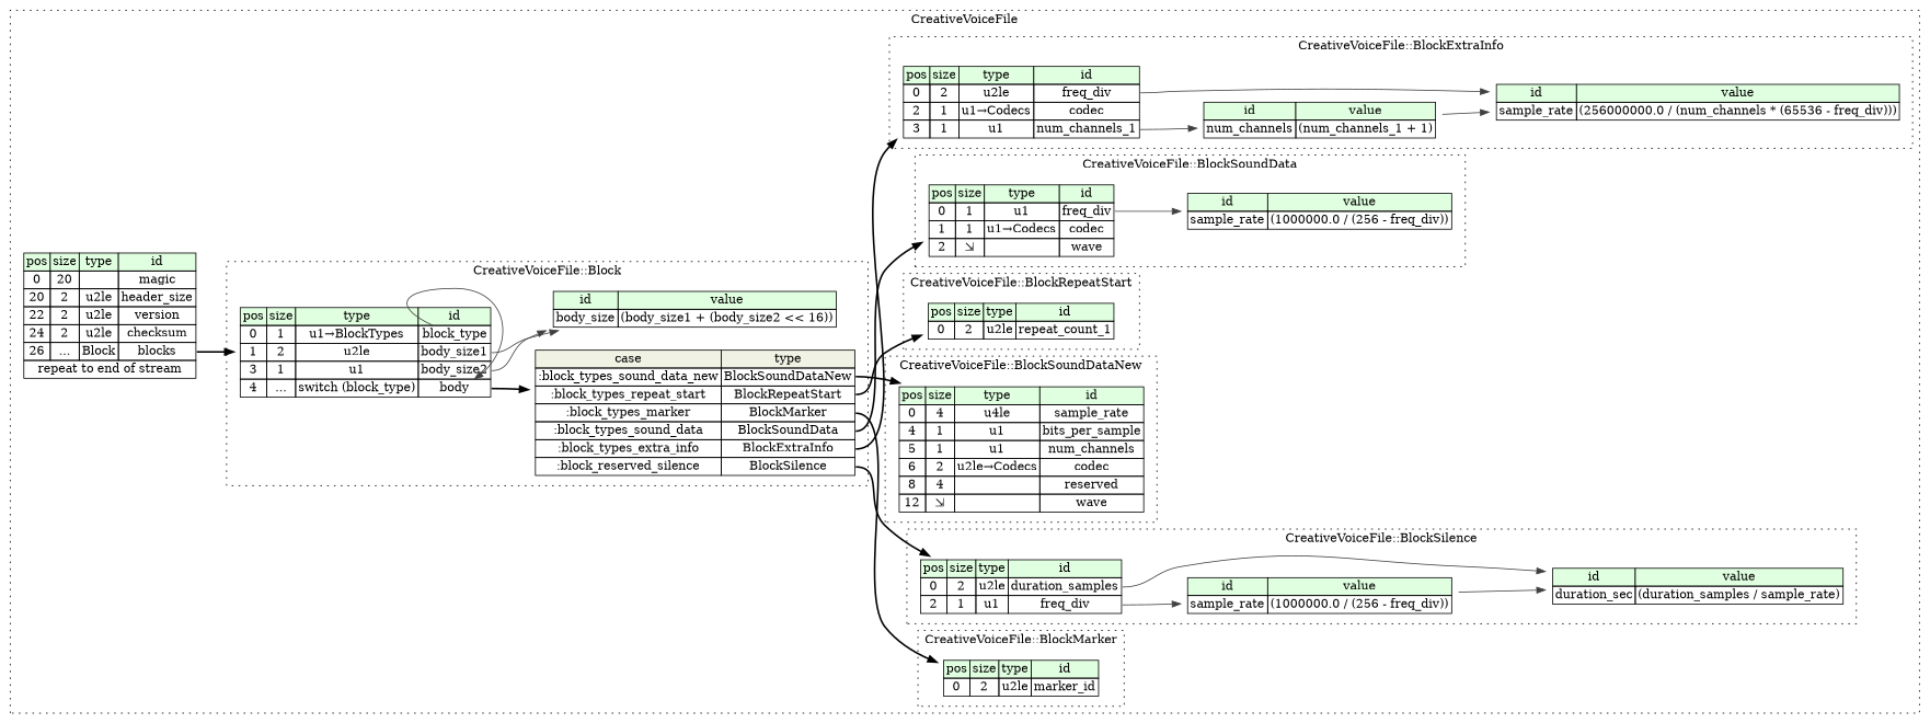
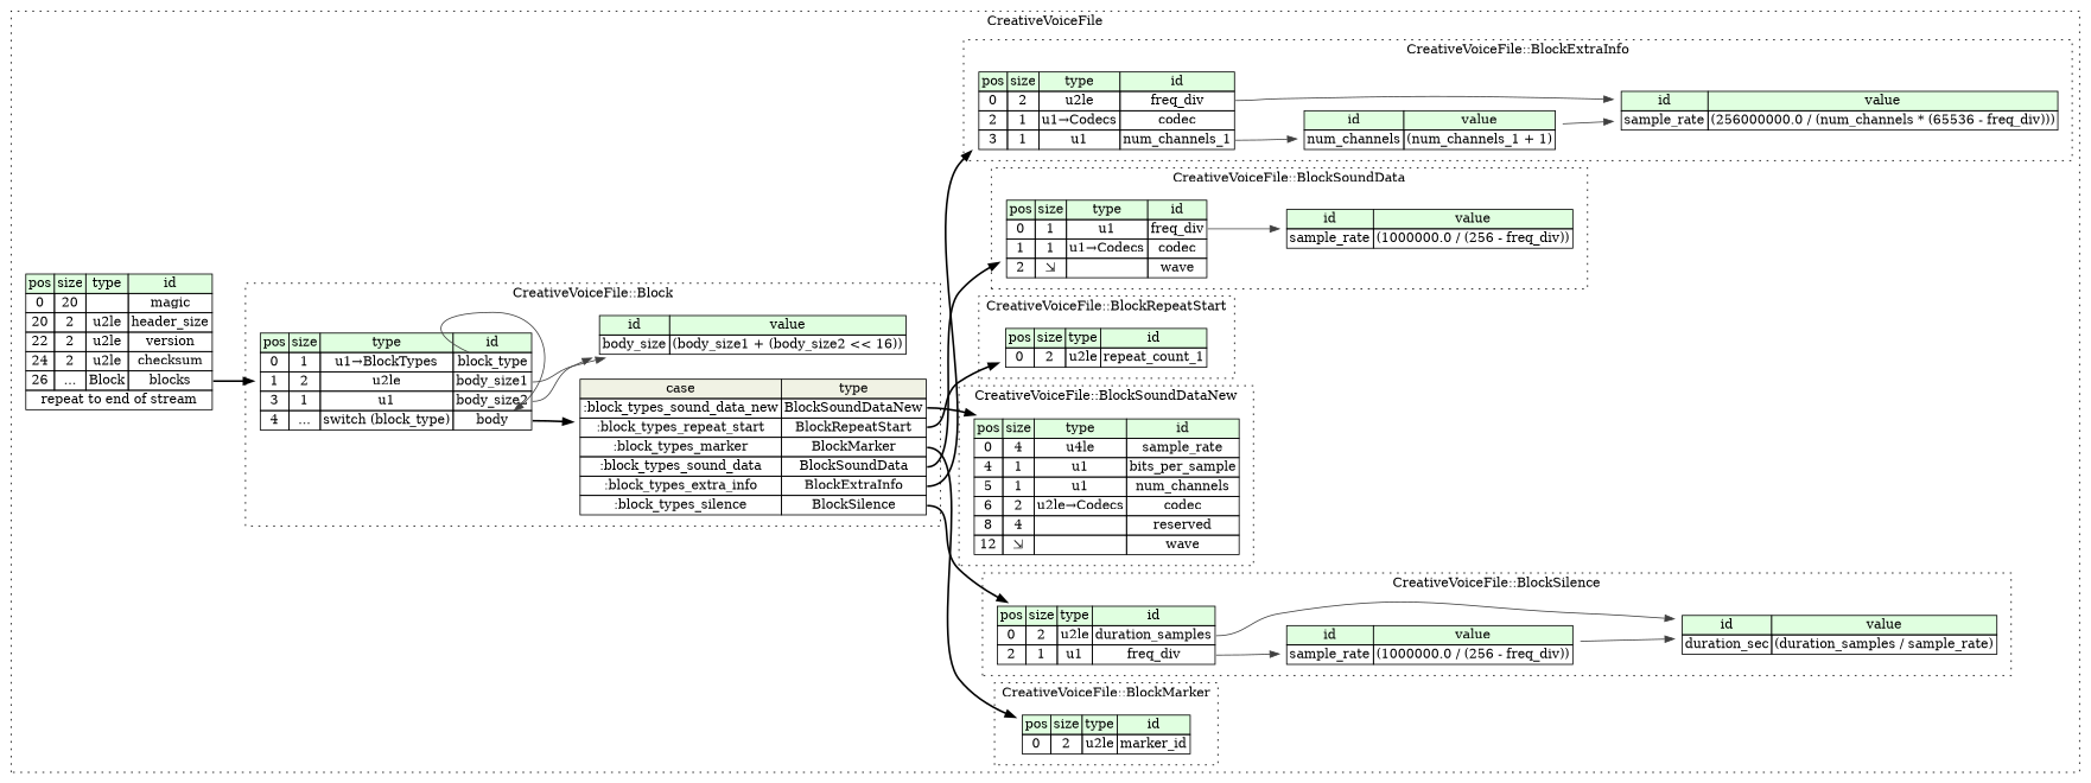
  digraph {
    rankdir=LR
    node [shape=plaintext]
    edge [color="#404040" tailport=freq_div_type]
    n1 [label=<<TABLE BORDER="0" CELLBORDER="1" CELLSPACING="0"> 				<TR><TD BGCOLOR="#E0FFE0">pos</TD><TD BGCOLOR="#E0FFE0">size</TD><TD BGCOLOR="#E0FFE0">type</TD><TD BGCOLOR="#E0FFE0">id</TD></TR> 				<TR><TD PORT="marker_id_pos">0</TD><TD PORT="marker_id_size">2</TD><TD>u2le</TD><TD PORT="marker_id_type">marker_id</TD></TR> 			</TABLE>>]
    n2 [label=<<TABLE BORDER="0" CELLBORDER="1" CELLSPACING="0"> 				<TR><TD BGCOLOR="#E0FFE0">pos</TD><TD BGCOLOR="#E0FFE0">size</TD><TD BGCOLOR="#E0FFE0">type</TD><TD BGCOLOR="#E0FFE0">id</TD></TR> 				<TR><TD PORT="duration_samples_pos">0</TD><TD PORT="duration_samples_size">2</TD><TD>u2le</TD><TD PORT="duration_samples_type">duration_samples</TD></TR> 				<TR><TD PORT="freq_div_pos">2</TD><TD PORT="freq_div_size">1</TD><TD>u1</TD><TD PORT="freq_div_type">freq_div</TD></TR> 			</TABLE>>]
    n3 [label=<<TABLE BORDER="0" CELLBORDER="1" CELLSPACING="0"> 				<TR><TD BGCOLOR="#E0FFE0">id</TD><TD BGCOLOR="#E0FFE0">value</TD></TR> 				<TR><TD>sample_rate</TD><TD>(1000000.0 / (256 - freq_div))</TD></TR> 			</TABLE>>]
    n4 [label=<<TABLE BORDER="0" CELLBORDER="1" CELLSPACING="0"> 				<TR><TD BGCOLOR="#E0FFE0">id</TD><TD BGCOLOR="#E0FFE0">value</TD></TR> 				<TR><TD>duration_sec</TD><TD>(duration_samples / sample_rate)</TD></TR> 			</TABLE>>]
    n5 [label=<<TABLE BORDER="0" CELLBORDER="1" CELLSPACING="0"> 				<TR><TD BGCOLOR="#E0FFE0">pos</TD><TD BGCOLOR="#E0FFE0">size</TD><TD BGCOLOR="#E0FFE0">type</TD><TD BGCOLOR="#E0FFE0">id</TD></TR> 				<TR><TD PORT="block_type_pos">0</TD><TD PORT="block_type_size">1</TD><TD>u1→BlockTypes</TD><TD PORT="block_type_type">block_type</TD></TR> 				<TR><TD PORT="body_size1_pos">1</TD><TD PORT="body_size1_size">2</TD><TD>u2le</TD><TD PORT="body_size1_type">body_size1</TD></TR> 				<TR><TD PORT="body_size2_pos">3</TD><TD PORT="body_size2_size">1</TD><TD>u1</TD><TD PORT="body_size2_type">body_size2</TD></TR> 				<TR><TD PORT="body_pos">4</TD><TD PORT="body_size">...</TD><TD>switch (block_type)</TD><TD PORT="body_type">body</TD></TR> 			</TABLE>>]
    n6 [label=<<TABLE BORDER="0" CELLBORDER="1" CELLSPACING="0"> 				<TR><TD BGCOLOR="#E0FFE0">id</TD><TD BGCOLOR="#E0FFE0">value</TD></TR> 				<TR><TD>body_size</TD><TD>(body_size1 + (body_size2 &lt;&lt; 16))</TD></TR> 			</TABLE>>]
-   n7 [label=<<TABLE BORDER="0" CELLBORDER="1" CELLSPACING="0"> 	<TR><TD BGCOLOR="#F0F2E4">case</TD><TD BGCOLOR="#F0F2E4">type</TD></TR> 	<TR><TD>:block_types_sound_data_new</TD><TD PORT="case0">BlockSoundDataNew</TD></TR> 	<TR><TD>:block_types_repeat_start</TD><TD PORT="case1">BlockRepeatStart</TD></TR> 	<TR><TD>:block_types_marker</TD><TD PORT="case2">BlockMarker</TD></TR> 	<TR><TD>:block_types_sound_data</TD><TD PORT="case3">BlockSoundData</TD></TR> 	<TR><TD>:block_types_extra_info</TD><TD PORT="case4">BlockExtraInfo</TD></TR> 	<TR><TD>:block_reserved_silence</TD><TD PORT="case5">BlockSilence</TD></TR> </TABLE>>]
+   n7 [label=<<TABLE BORDER="0" CELLBORDER="1" CELLSPACING="0"> 	<TR><TD BGCOLOR="#F0F2E4">case</TD><TD BGCOLOR="#F0F2E4">type</TD></TR> 	<TR><TD>:block_types_sound_data_new</TD><TD PORT="case0">BlockSoundDataNew</TD></TR> 	<TR><TD>:block_types_repeat_start</TD><TD PORT="case1">BlockRepeatStart</TD></TR> 	<TR><TD>:block_types_marker</TD><TD PORT="case2">BlockMarker</TD></TR> 	<TR><TD>:block_types_sound_data</TD><TD PORT="case3">BlockSoundData</TD></TR> 	<TR><TD>:block_types_extra_info</TD><TD PORT="case4">BlockExtraInfo</TD></TR> 	<TR><TD>:block_types_silence</TD><TD PORT="case5">BlockSilence</TD></TR> </TABLE>>]
    n8 [label=<<TABLE BORDER="0" CELLBORDER="1" CELLSPACING="0"> 				<TR><TD BGCOLOR="#E0FFE0">pos</TD><TD BGCOLOR="#E0FFE0">size</TD><TD BGCOLOR="#E0FFE0">type</TD><TD BGCOLOR="#E0FFE0">id</TD></TR> 				<TR><TD PORT="sample_rate_pos">0</TD><TD PORT="sample_rate_size">4</TD><TD>u4le</TD><TD PORT="sample_rate_type">sample_rate</TD></TR> 				<TR><TD PORT="bits_per_sample_pos">4</TD><TD PORT="bits_per_sample_size">1</TD><TD>u1</TD><TD PORT="bits_per_sample_type">bits_per_sample</TD></TR> 				<TR><TD PORT="num_channels_pos">5</TD><TD PORT="num_channels_size">1</TD><TD>u1</TD><TD PORT="num_channels_type">num_channels</TD></TR> 				<TR><TD PORT="codec_pos">6</TD><TD PORT="codec_size">2</TD><TD>u2le→Codecs</TD><TD PORT="codec_type">codec</TD></TR> 				<TR><TD PORT="reserved_pos">8</TD><TD PORT="reserved_size">4</TD><TD></TD><TD PORT="reserved_type">reserved</TD></TR> 				<TR><TD PORT="wave_pos">12</TD><TD PORT="wave_size">⇲</TD><TD></TD><TD PORT="wave_type">wave</TD></TR> 			</TABLE>>]
    n9 [label=<<TABLE BORDER="0" CELLBORDER="1" CELLSPACING="0"> 				<TR><TD BGCOLOR="#E0FFE0">pos</TD><TD BGCOLOR="#E0FFE0">size</TD><TD BGCOLOR="#E0FFE0">type</TD><TD BGCOLOR="#E0FFE0">id</TD></TR> 				<TR><TD PORT="repeat_count_1_pos">0</TD><TD PORT="repeat_count_1_size">2</TD><TD>u2le</TD><TD PORT="repeat_count_1_type">repeat_count_1</TD></TR> 			</TABLE>>]
    n10 [label=<<TABLE BORDER="0" CELLBORDER="1" CELLSPACING="0"> 				<TR><TD BGCOLOR="#E0FFE0">pos</TD><TD BGCOLOR="#E0FFE0">size</TD><TD BGCOLOR="#E0FFE0">type</TD><TD BGCOLOR="#E0FFE0">id</TD></TR> 				<TR><TD PORT="freq_div_pos">0</TD><TD PORT="freq_div_size">1</TD><TD>u1</TD><TD PORT="freq_div_type">freq_div</TD></TR> 				<TR><TD PORT="codec_pos">1</TD><TD PORT="codec_size">1</TD><TD>u1→Codecs</TD><TD PORT="codec_type">codec</TD></TR> 				<TR><TD PORT="wave_pos">2</TD><TD PORT="wave_size">⇲</TD><TD></TD><TD PORT="wave_type">wave</TD></TR> 			</TABLE>>]
    n11 [label=<<TABLE BORDER="0" CELLBORDER="1" CELLSPACING="0"> 				<TR><TD BGCOLOR="#E0FFE0">id</TD><TD BGCOLOR="#E0FFE0">value</TD></TR> 				<TR><TD>sample_rate</TD><TD>(1000000.0 / (256 - freq_div))</TD></TR> 			</TABLE>>]
    n12 [label=<<TABLE BORDER="0" CELLBORDER="1" CELLSPACING="0"> 				<TR><TD BGCOLOR="#E0FFE0">pos</TD><TD BGCOLOR="#E0FFE0">size</TD><TD BGCOLOR="#E0FFE0">type</TD><TD BGCOLOR="#E0FFE0">id</TD></TR> 				<TR><TD PORT="freq_div_pos">0</TD><TD PORT="freq_div_size">2</TD><TD>u2le</TD><TD PORT="freq_div_type">freq_div</TD></TR> 				<TR><TD PORT="codec_pos">2</TD><TD PORT="codec_size">1</TD><TD>u1→Codecs</TD><TD PORT="codec_type">codec</TD></TR> 				<TR><TD PORT="num_channels_1_pos">3</TD><TD PORT="num_channels_1_size">1</TD><TD>u1</TD><TD PORT="num_channels_1_type">num_channels_1</TD></TR> 			</TABLE>>]
    n13 [label=<<TABLE BORDER="0" CELLBORDER="1" CELLSPACING="0"> 				<TR><TD BGCOLOR="#E0FFE0">id</TD><TD BGCOLOR="#E0FFE0">value</TD></TR> 				<TR><TD>num_channels</TD><TD>(num_channels_1 + 1)</TD></TR> 			</TABLE>>]
    n14 [label=<<TABLE BORDER="0" CELLBORDER="1" CELLSPACING="0"> 				<TR><TD BGCOLOR="#E0FFE0">id</TD><TD BGCOLOR="#E0FFE0">value</TD></TR> 				<TR><TD>sample_rate</TD><TD>(256000000.0 / (num_channels * (65536 - freq_div)))</TD></TR> 			</TABLE>>]
    n15 [label=<<TABLE BORDER="0" CELLBORDER="1" CELLSPACING="0"> 			<TR><TD BGCOLOR="#E0FFE0">pos</TD><TD BGCOLOR="#E0FFE0">size</TD><TD BGCOLOR="#E0FFE0">type</TD><TD BGCOLOR="#E0FFE0">id</TD></TR> 			<TR><TD PORT="magic_pos">0</TD><TD PORT="magic_size">20</TD><TD></TD><TD PORT="magic_type">magic</TD></TR> 			<TR><TD PORT="header_size_pos">20</TD><TD PORT="header_size_size">2</TD><TD>u2le</TD><TD PORT="header_size_type">header_size</TD></TR> 			<TR><TD PORT="version_pos">22</TD><TD PORT="version_size">2</TD><TD>u2le</TD><TD PORT="version_type">version</TD></TR> 			<TR><TD PORT="checksum_pos">24</TD><TD PORT="checksum_size">2</TD><TD>u2le</TD><TD PORT="checksum_type">checksum</TD></TR> 			<TR><TD PORT="blocks_pos">26</TD><TD PORT="blocks_size">...</TD><TD>Block</TD><TD PORT="blocks_type">blocks</TD></TR> 			<TR><TD COLSPAN="4" PORT="blocks__repeat">repeat to end of stream</TD></TR> 		</TABLE>>]
    subgraph cluster_1 {
      label=CreativeVoiceFile
      style=dotted
      n15
      subgraph cluster_2 {
        label="CreativeVoiceFile::BlockMarker"
        style=dotted
        n1
      }
      subgraph cluster_3 {
        label="CreativeVoiceFile::BlockSilence"
        style=dotted
        n2
        n3
        n4
      }
      subgraph cluster_4 {
        label="CreativeVoiceFile::Block"
        style=dotted
        n5
        n6
        n7
      }
      subgraph cluster_5 {
        label="CreativeVoiceFile::BlockSoundDataNew"
        style=dotted
        n8
      }
      subgraph cluster_6 {
        label="CreativeVoiceFile::BlockRepeatStart"
        style=dotted
        n9
      }
      subgraph cluster_7 {
        label="CreativeVoiceFile::BlockSoundData"
        style=dotted
        n10
        n11
      }
      subgraph cluster_8 {
        label="CreativeVoiceFile::BlockExtraInfo"
        style=dotted
        n12
        n13
        n14
      }
    }
    n2 -> n3
    n2 -> n4 [tailport=duration_samples_type]
    n3 -> n4 [tailport=sample_rate_type]
    n5 -> n5 [headport=body_type tailport=block_type_type]
    n5 -> n6 [tailport=body_size1_type]
    n5 -> n6 [tailport=body_size2_type]
    n5 -> n7 [style=bold tailport=body_type color=""]
    n7 -> n1 [style=bold tailport=case2 color=""]
    n7 -> n2 [style=bold tailport=case5 color=""]
    n7 -> n8 [style=bold tailport=case0 color=""]
    n7 -> n9 [style=bold tailport=case1 color=""]
    n7 -> n10 [style=bold tailport=case3 color=""]
    n7 -> n12 [style=bold tailport=case4 color=""]
    n10 -> n11
    n12 -> n13 [tailport=num_channels_1_type]
    n12 -> n14
    n13 -> n14 [tailport=num_channels_type]
    n15 -> n5 [style=bold tailport=blocks_type color=""]
  }
